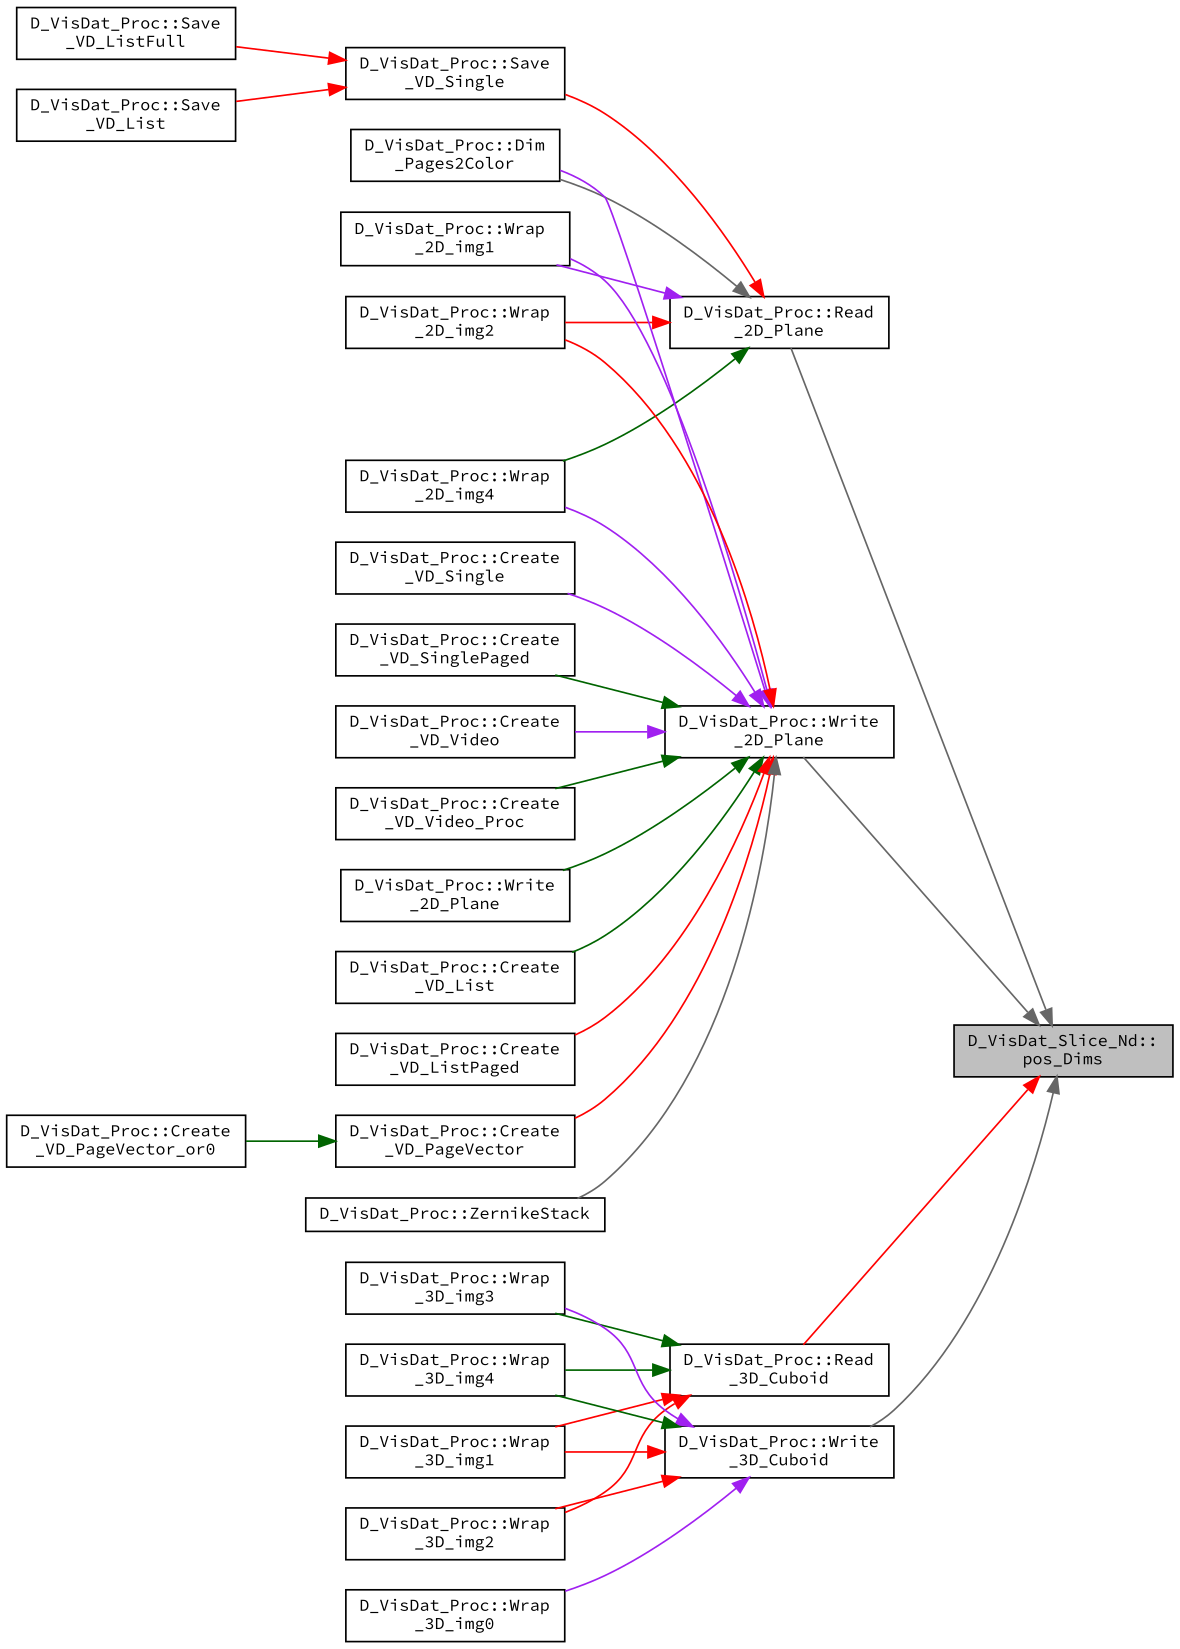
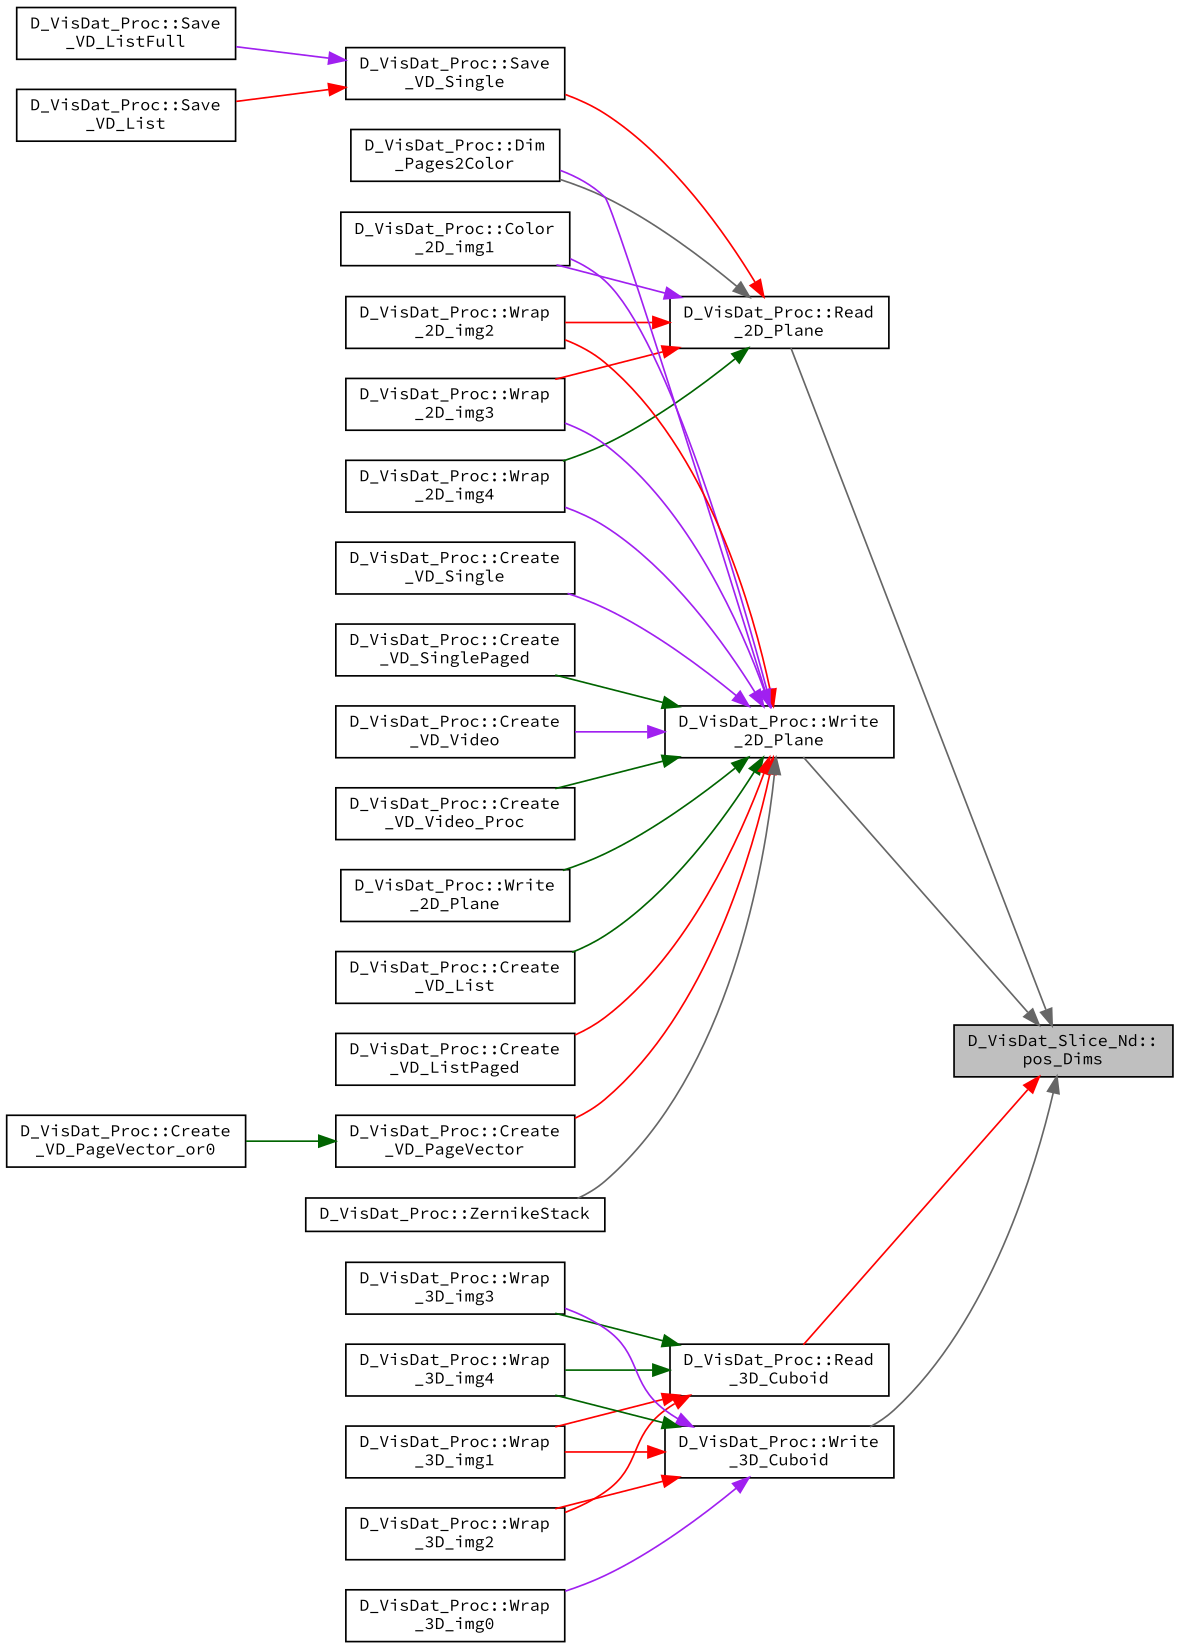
  digraph {
    fontname="Source Code Pro"
    rankdir=RL
    node [color=black fillcolor=white fontname="Source Code Pro" fontsize=10 shape=record style=filled]
    edge [color=red dir=back fontname="Source Code Pro" fontsize=10 labelfontname=Helvetica labelfontsize=10 style=solid]
    n1 [fillcolor=grey75 fontcolor=black height=0.2 label="D_VisDat_Slice_Nd::\lpos_Dims" width=0.4]
    n2 [height=0.2 label="D_VisDat_Proc::Read\l_2D_Plane" width=0.4]
    n3 [height=0.2 label="D_VisDat_Proc::Read\l_3D_Cuboid" width=0.4]
    n4 [height=0.2 label="D_VisDat_Proc::Write\l_2D_Plane" width=0.4]
    n5 [height=0.2 label="D_VisDat_Proc::Write\l_3D_Cuboid" width=0.4]
    n6 [height=0.2 label="D_VisDat_Proc::Dim\l_Pages2Color" width=0.4]
    n7 [height=0.2 label="D_VisDat_Proc::Save\l_VD_Single" width=0.4]
-   n8 [height=0.2 label="D_VisDat_Proc::Wrap\l_2D_img1" width=0.4]
+   n8 [height=0.2 label="D_VisDat_Proc::Color\l_2D_img1" width=0.4]
    n9 [height=0.2 label="D_VisDat_Proc::Wrap\l_2D_img2" width=0.4]
+   n10 [height=0.2 label="D_VisDat_Proc::Wrap\l_2D_img3" width=0.4]
    n11 [height=0.2 label="D_VisDat_Proc::Wrap\l_2D_img4" width=0.4]
    n12 [height=0.2 label="D_VisDat_Proc::Wrap\l_3D_img1" width=0.4]
    n13 [height=0.2 label="D_VisDat_Proc::Wrap\l_3D_img2" width=0.4]
    n14 [height=0.2 label="D_VisDat_Proc::Wrap\l_3D_img3" width=0.4]
    n15 [height=0.2 label="D_VisDat_Proc::Wrap\l_3D_img4" width=0.4]
    n16 [height=0.2 label="D_VisDat_Proc::Create\l_VD_List" width=0.4]
    n17 [height=0.2 label="D_VisDat_Proc::Create\l_VD_ListPaged" width=0.4]
    n18 [height=0.2 label="D_VisDat_Proc::Create\l_VD_PageVector" width=0.4]
    n19 [height=0.2 label="D_VisDat_Proc::Create\l_VD_Single" width=0.4]
    n20 [height=0.2 label="D_VisDat_Proc::Create\l_VD_SinglePaged" width=0.4]
    n21 [height=0.2 label="D_VisDat_Proc::Create\l_VD_Video" width=0.4]
    n22 [height=0.2 label="D_VisDat_Proc::Create\l_VD_Video_Proc" width=0.4]
    n23 [height=0.2 label="D_VisDat_Proc::Write\l_2D_Plane" width=0.4]
    n24 [height=0.2 label="D_VisDat_Proc::ZernikeStack" width=0.4]
    n25 [height=0.2 label="D_VisDat_Proc::Wrap\l_3D_img0" width=0.4]
    n26 [height=0.2 label="D_VisDat_Proc::Save\l_VD_List" width=0.4]
    n27 [height=0.2 label="D_VisDat_Proc::Save\l_VD_ListFull" width=0.4]
    n28 [height=0.2 label="D_VisDat_Proc::Create\l_VD_PageVector_or0" width=0.4]
    n1 -> n2 [color=gray40]
    n1 -> n3
    n1 -> n4 [color=gray40]
    n1 -> n5 [color=gray40]
    n2 -> n6 [color=gray40]
    n2 -> n7
    n2 -> n8 [color=purple]
    n2 -> n9
+   n2 -> n10
    n2 -> n11 [color=darkgreen]
    n3 -> n12
    n3 -> n13
    n3 -> n14 [color=darkgreen]
    n3 -> n15 [color=darkgreen]
    n4 -> n6 [color=purple]
    n4 -> n8 [color=purple]
    n4 -> n9
+   n4 -> n10 [color=purple]
    n4 -> n11 [color=purple]
    n4 -> n16 [color=darkgreen]
    n4 -> n17
    n4 -> n18
    n4 -> n19 [color=purple]
    n4 -> n20 [color=darkgreen]
    n4 -> n21 [color=purple]
    n4 -> n22 [color=darkgreen]
    n4 -> n23 [color=darkgreen]
    n4 -> n24 [color=gray40]
    n5 -> n12
    n5 -> n13
    n5 -> n14 [color=purple]
    n5 -> n15 [color=darkgreen]
    n5 -> n25 [color=purple]
    n7 -> n26
-   n7 -> n27
+   n7 -> n27 [color=purple]
    n18 -> n28 [color=darkgreen]
  }
